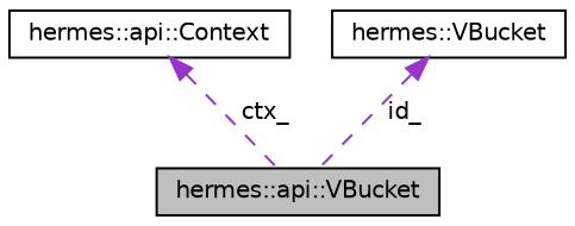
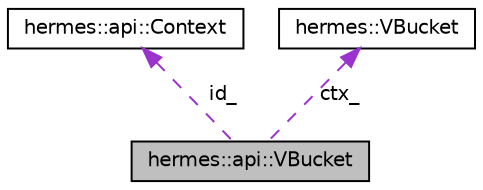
  digraph {
    node [color=black fillcolor=white fontname=Helvetica fontsize=10 shape=record style=filled]
    edge [color=darkorchid3 dir=back fontname=Helvetica fontsize=10 labelfontname=Helvetica labelfontsize=10 style=dashed]
    n1 [fillcolor=grey75 fontcolor=black height=0.2 label="hermes::api::VBucket" width=0.4]
    n2 [height=0.2 label="hermes::api::Context" width=0.4]
    n3 [height=0.2 label="hermes::VBucket" width=0.4]
-   n2 -> n1 [label=" ctx_"]
-   n3 -> n1 [label=" id_"]
+   n2 -> n1 [label=" id_"]
+   n3 -> n1 [label=" ctx_"]
  }
